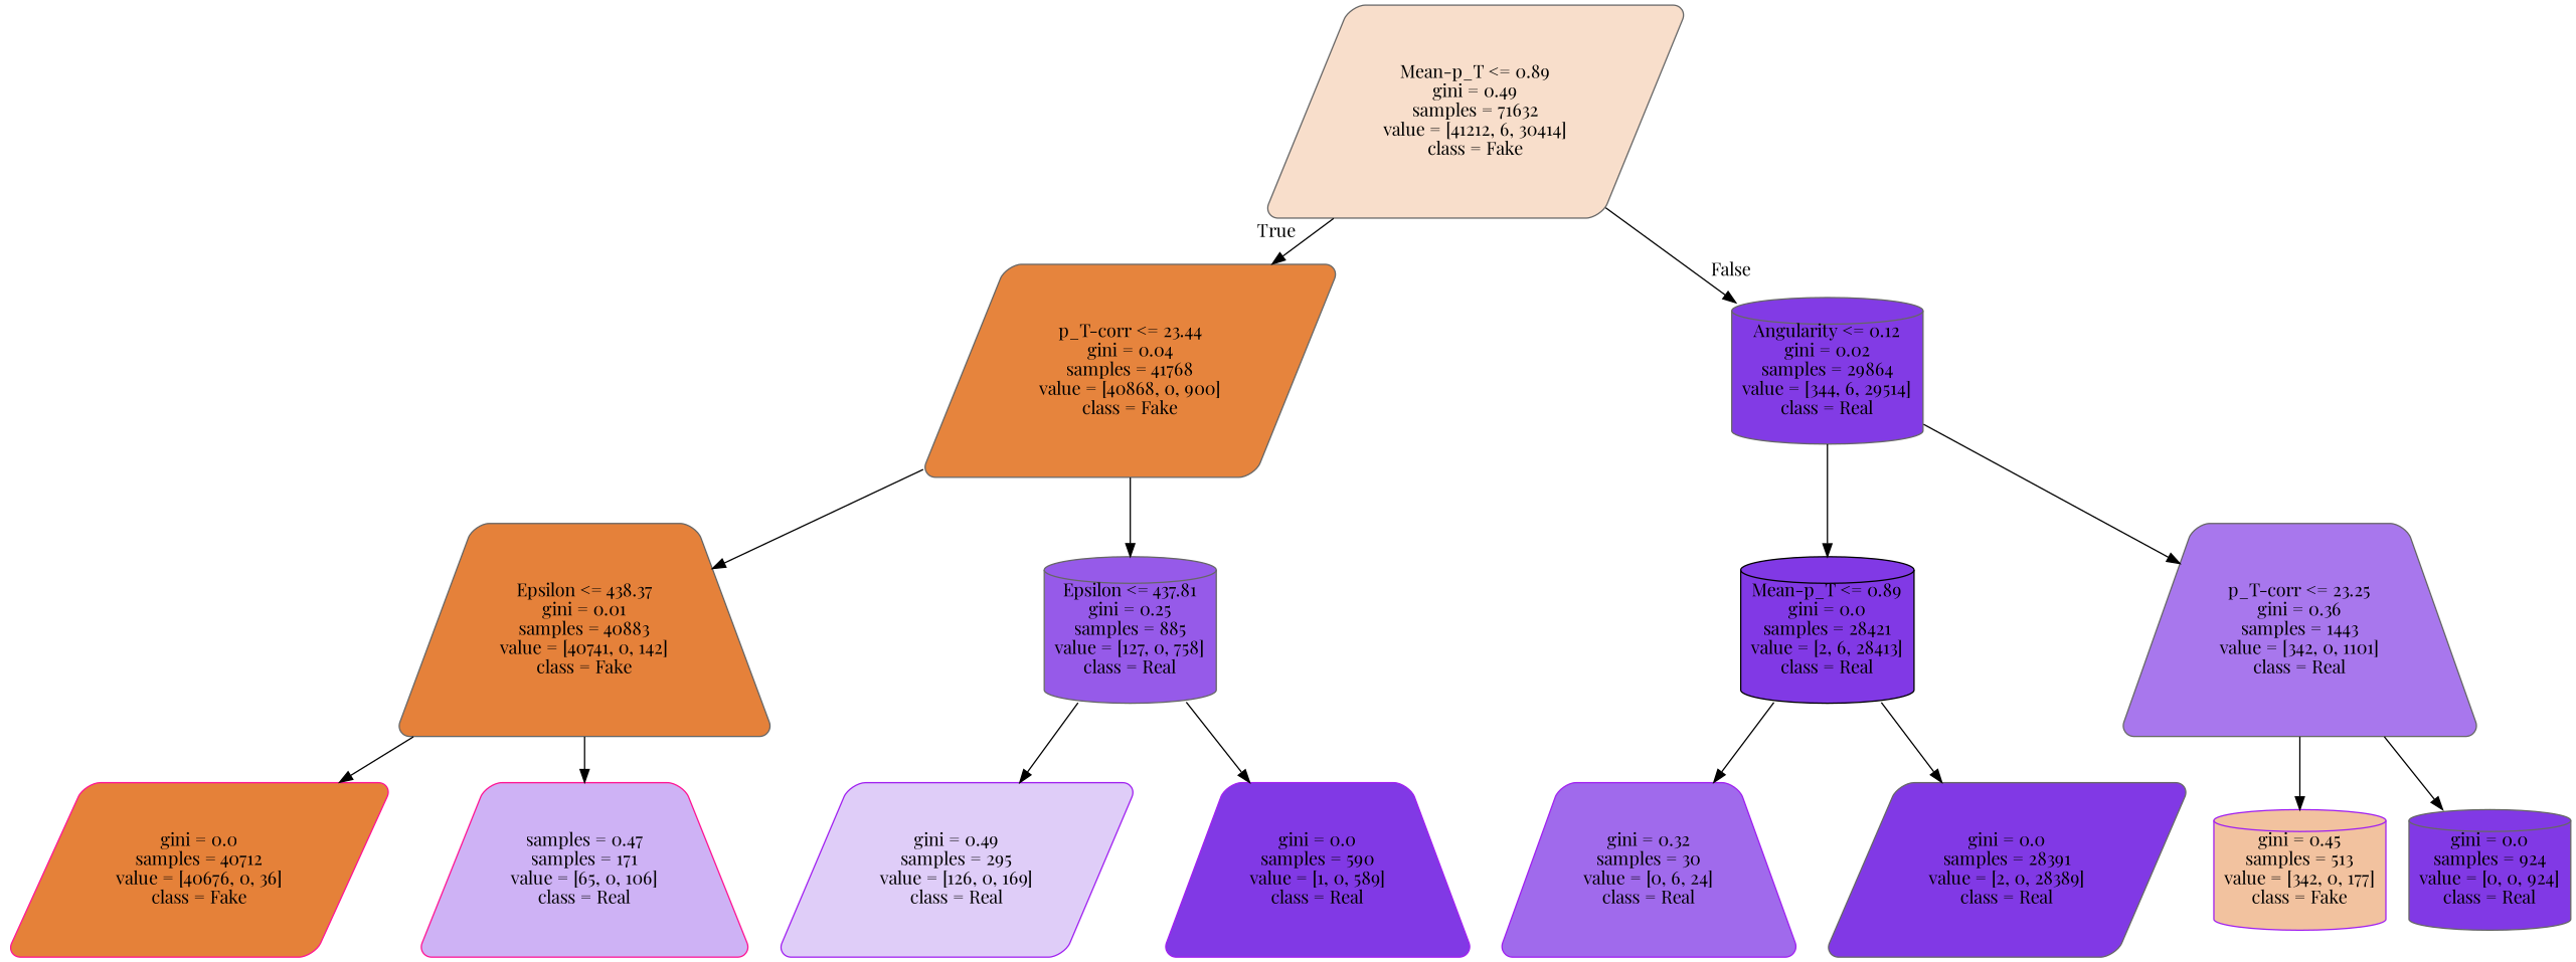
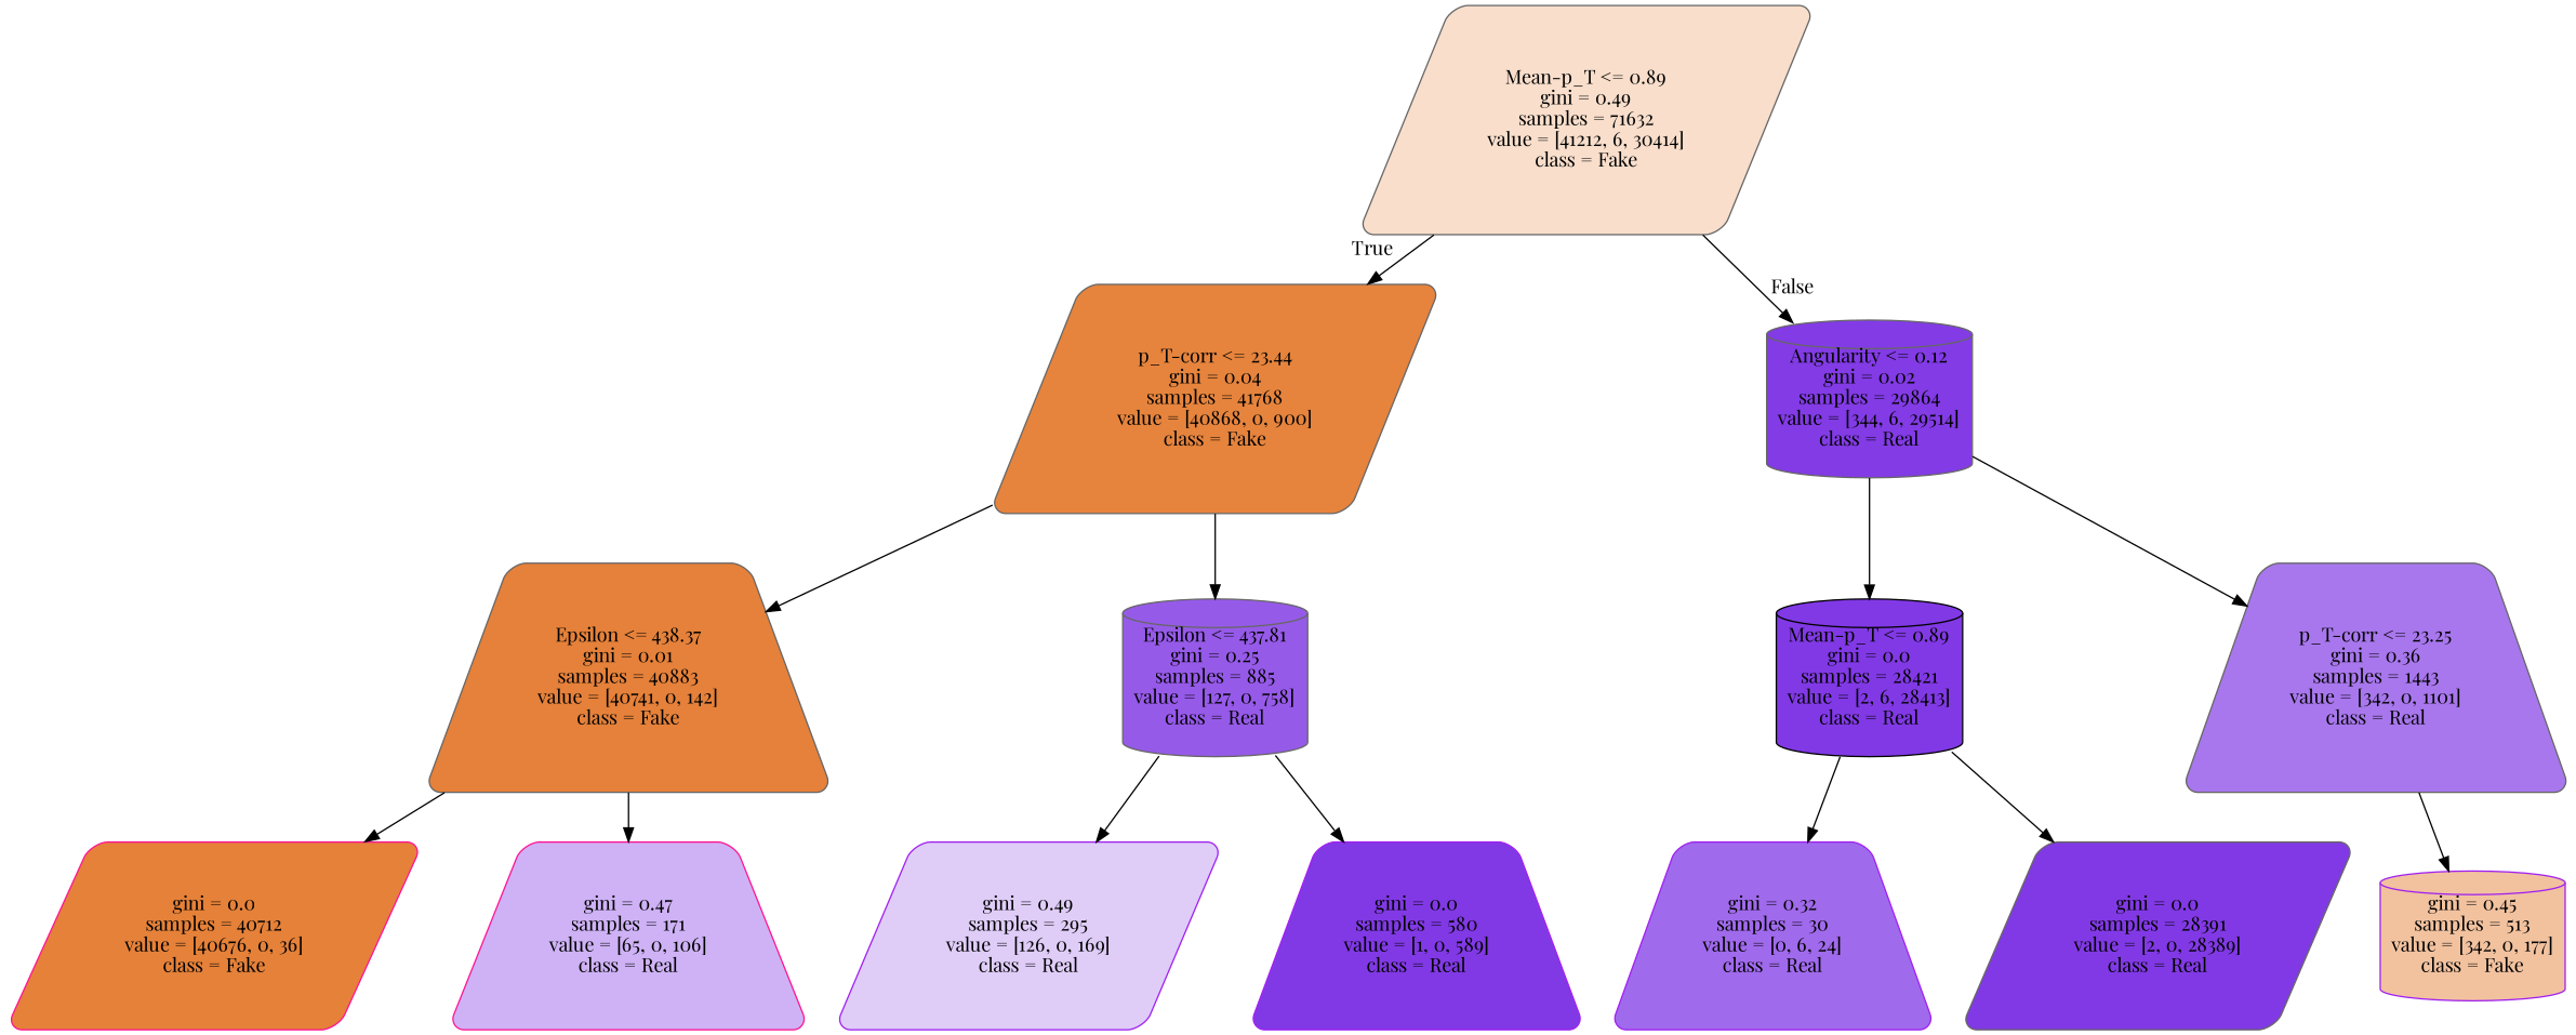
  digraph {
    fontname="Playfair Display"
    node [color=gray40 fillcolor="#8139e5" fontname="Playfair Display" shape=parallelogram style="filled, rounded"]
    edge [fontname="Playfair Display"]
    n1 [fillcolor="#f8decb" label="Mean-p_T <= 0.89\ngini = 0.49\nsamples = 71632\nvalue = [41212, 6, 30414]\nclass = Fake"]
    n2 [fillcolor="#e6843d" label="p_T-corr <= 23.44\ngini = 0.04\nsamples = 41768\nvalue = [40868, 0, 900]\nclass = Fake"]
    n3 [fillcolor="#823be5" label="Angularity <= 0.12\ngini = 0.02\nsamples = 29864\nvalue = [344, 6, 29514]\nclass = Real" shape=cylinder]
    n4 [fillcolor="#e5813a" label="Epsilon <= 438.37\ngini = 0.01\nsamples = 40883\nvalue = [40741, 0, 142]\nclass = Fake" shape=trapezium]
    n5 [fillcolor="#965ae9" label="Epsilon <= 437.81\ngini = 0.25\nsamples = 885\nvalue = [127, 0, 758]\nclass = Real" shape=cylinder]
    n6 [color=black label="Mean-p_T <= 0.89\ngini = 0.0\nsamples = 28421\nvalue = [2, 6, 28413]\nclass = Real" shape=cylinder]
    n7 [fillcolor="#a877ed" label="p_T-corr <= 23.25\ngini = 0.36\nsamples = 1443\nvalue = [342, 0, 1101]\nclass = Real" shape=trapezium]
    n8 [color=deeppink fillcolor="#e58139" label="gini = 0.0\nsamples = 40712\nvalue = [40676, 0, 36]\nclass = Fake"]
-   n9 [color=deeppink fillcolor="#ceb2f5" label="samples = 0.47\nsamples = 171\nvalue = [65, 0, 106]\nclass = Real" shape=trapezium]
+   n9 [color=deeppink fillcolor="#ceb2f5" label="gini = 0.47\nsamples = 171\nvalue = [65, 0, 106]\nclass = Real" shape=trapezium]
    n10 [color=purple fillcolor="#dfcdf8" label="gini = 0.49\nsamples = 295\nvalue = [126, 0, 169]\nclass = Real"]
-   n11 [color=purple label="gini = 0.0\nsamples = 590\nvalue = [1, 0, 589]\nclass = Real" shape=trapezium]
+   n11 [color=purple label="gini = 0.0\nsamples = 580\nvalue = [1, 0, 589]\nclass = Real" shape=trapezium]
    n12 [color=purple fillcolor="#a06aec" label="gini = 0.32\nsamples = 30\nvalue = [0, 6, 24]\nclass = Real" shape=trapezium]
    n13 [label="gini = 0.0\nsamples = 28391\nvalue = [2, 0, 28389]\nclass = Real"]
    n14 [color=purple fillcolor="#f2c29f" label="gini = 0.45\nsamples = 513\nvalue = [342, 0, 177]\nclass = Fake" shape=cylinder]
-   n15 [label="gini = 0.0\nsamples = 924\nvalue = [0, 0, 924]\nclass = Real" shape=cylinder]
    n1 -> n2 [headlabel=True labelangle=45 labeldistance=2.5]
    n1 -> n3 [headlabel=False labelangle=-45 labeldistance=2.5]
    n2 -> n4
    n2 -> n5
    n3 -> n6
    n3 -> n7
    n4 -> n8
    n4 -> n9
    n5 -> n10
    n5 -> n11
    n6 -> n12
    n6 -> n13
    n7 -> n14
-   n7 -> n15
  }
